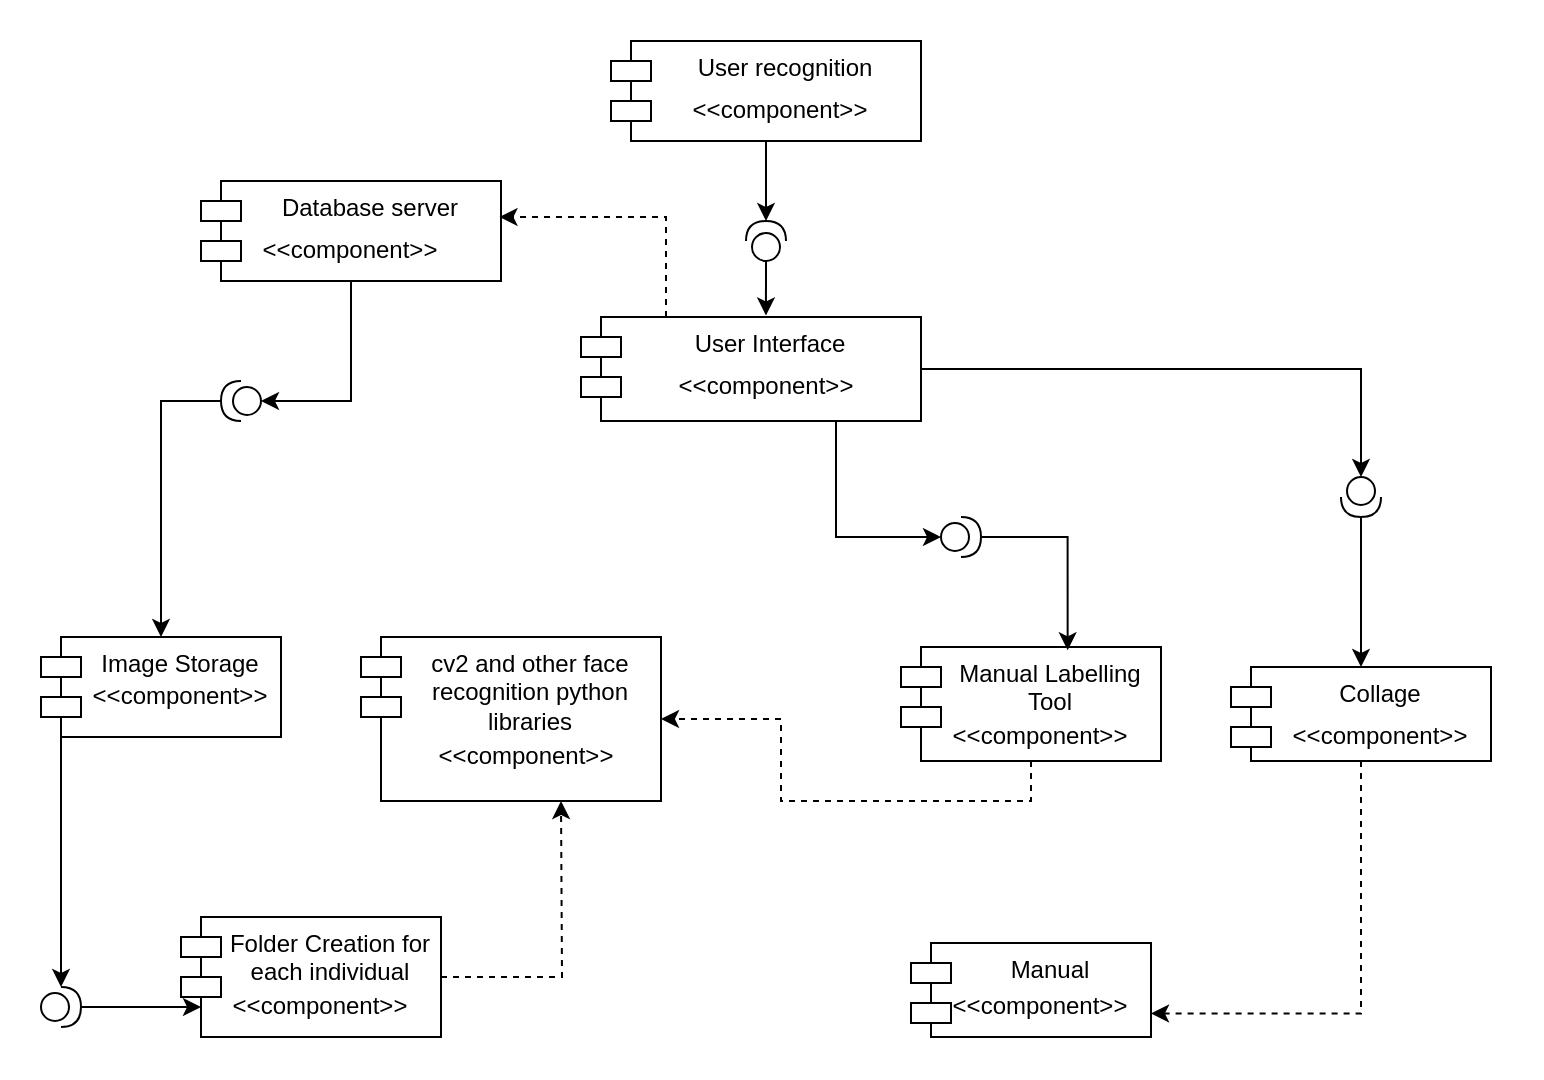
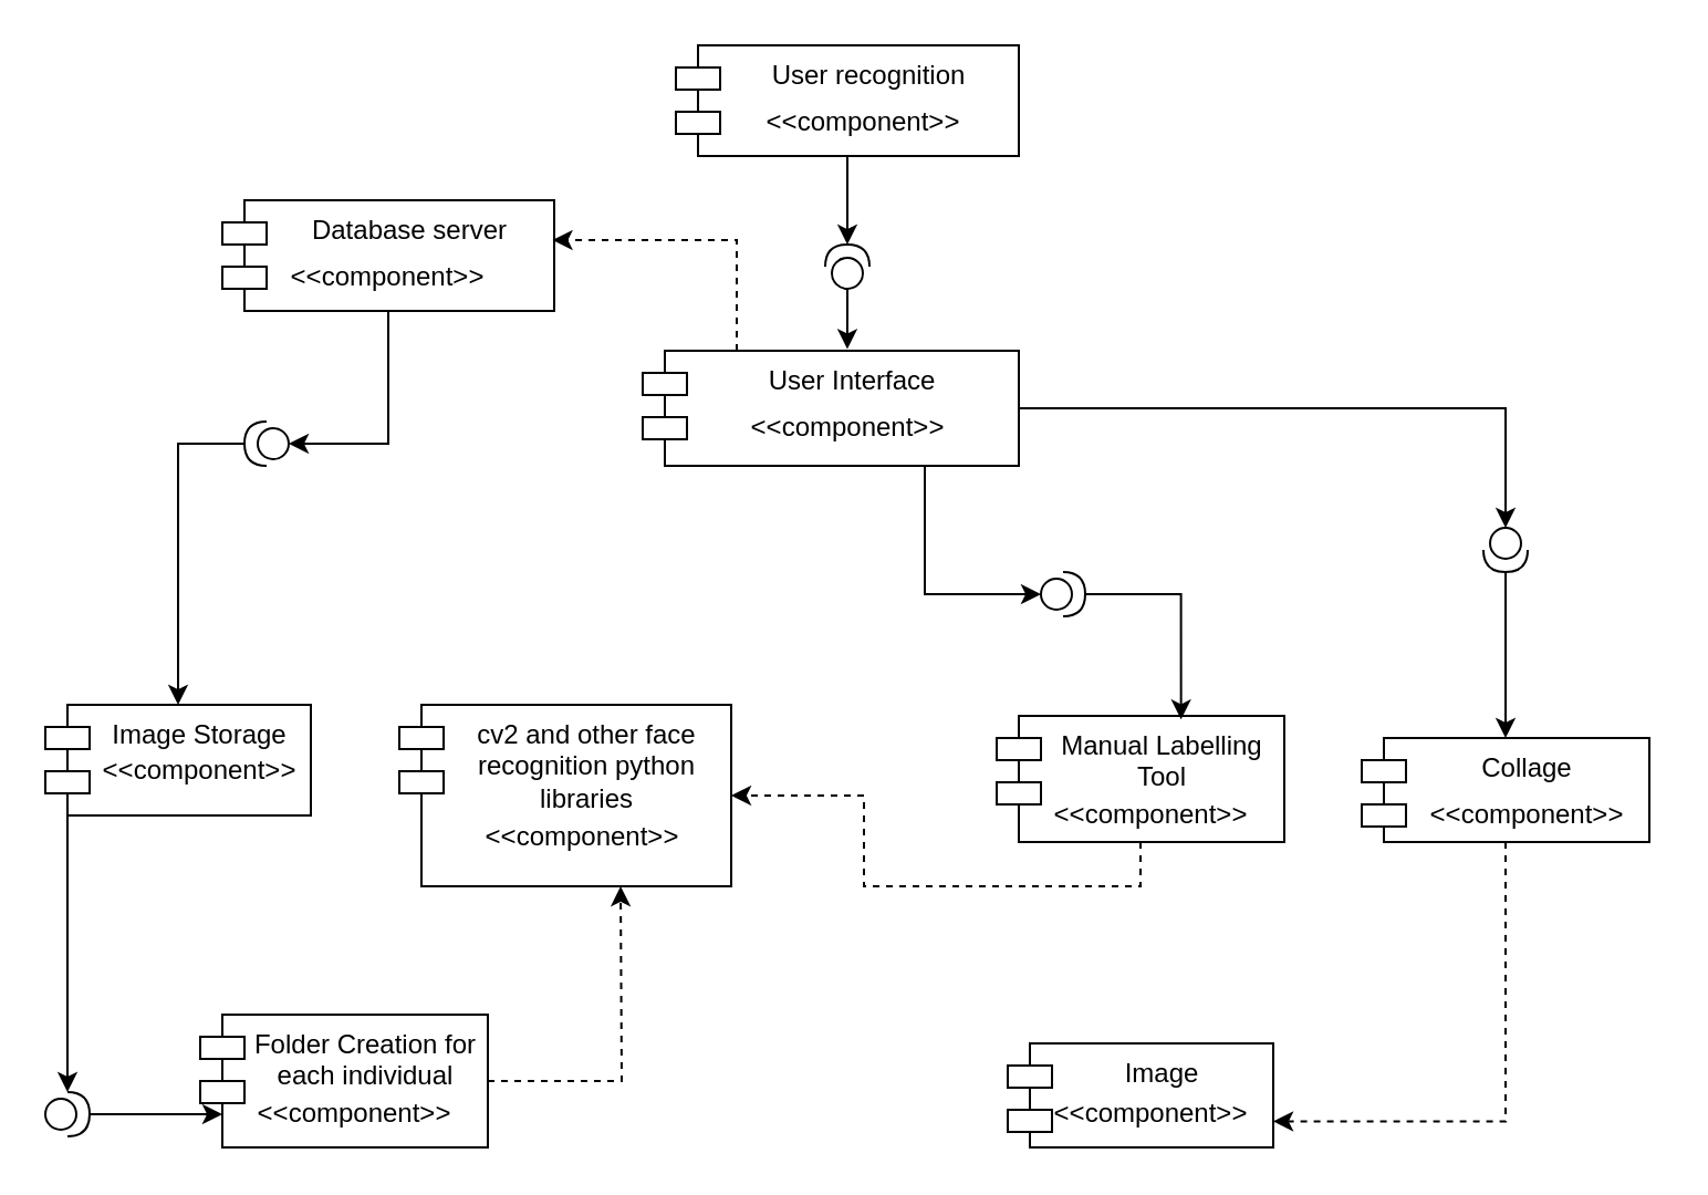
  <mxCell id="0" />
  <mxCell id="1" parent="0" />
  <mxCell id="2" value="User Interface" style="shape=module;align=left;spacingLeft=20;align=center;verticalAlign=top;whiteSpace=wrap;html=1;" vertex="1" parent="1"><mxGeometry x="290" y="158" width="170" height="52" as="geometry" /></mxCell>
  <mxCell id="3" value="cv2 and other face recognition python libraries" style="shape=module;align=left;spacingLeft=20;align=center;verticalAlign=top;whiteSpace=wrap;html=1;" vertex="1" parent="1"><mxGeometry x="180" y="318" width="150" height="82" as="geometry" /></mxCell>
  <mxCell id="4" style="edgeStyle=orthogonalEdgeStyle;rounded=0;orthogonalLoop=1;jettySize=auto;html=1;exitX=0;exitY=1;exitDx=10;exitDy=0;exitPerimeter=0;" edge="1" parent="1" source="5" target="24"><mxGeometry relative="1" as="geometry" /></mxCell>
  <mxCell id="5" value="Image Storage" style="shape=module;align=left;spacingLeft=20;align=center;verticalAlign=top;whiteSpace=wrap;html=1;" vertex="1" parent="1"><mxGeometry x="20" y="318" width="120" height="50" as="geometry" /></mxCell>
  <mxCell id="6" style="edgeStyle=orthogonalEdgeStyle;rounded=0;orthogonalLoop=1;jettySize=auto;html=1;exitX=1;exitY=0.5;exitDx=0;exitDy=0;dashed=1;" edge="1" parent="1" source="7"><mxGeometry relative="1" as="geometry"><mxPoint x="280" y="400" as="targetPoint" /></mxGeometry></mxCell>
  <mxCell id="7" value="Folder Creation for each individual" style="shape=module;align=left;spacingLeft=20;align=center;verticalAlign=top;whiteSpace=wrap;html=1;" vertex="1" parent="1"><mxGeometry x="90" y="458" width="130" height="60" as="geometry" /></mxCell>
  <mxCell id="8" style="edgeStyle=orthogonalEdgeStyle;rounded=0;orthogonalLoop=1;jettySize=auto;html=1;exitX=0.5;exitY=1;exitDx=0;exitDy=0;dashed=1;" edge="1" parent="1" source="9" target="3"><mxGeometry relative="1" as="geometry" /></mxCell>
  <mxCell id="9" value="Manual Labelling Tool" style="shape=module;align=left;spacingLeft=20;align=center;verticalAlign=top;whiteSpace=wrap;html=1;" vertex="1" parent="1"><mxGeometry x="450" y="323" width="130" height="57" as="geometry" /></mxCell>
  <mxCell id="10" style="edgeStyle=orthogonalEdgeStyle;rounded=0;orthogonalLoop=1;jettySize=auto;html=1;exitX=0.5;exitY=1;exitDx=0;exitDy=0;entryX=1;entryY=0.75;entryDx=0;entryDy=0;dashed=1;" edge="1" parent="1" source="11" target="12"><mxGeometry relative="1" as="geometry" /></mxCell>
  <mxCell id="11" value="Collage" style="shape=module;align=left;spacingLeft=20;align=center;verticalAlign=top;whiteSpace=wrap;html=1;" vertex="1" parent="1"><mxGeometry x="615" y="333" width="130" height="47" as="geometry" /></mxCell>
- <mxCell id="12" value="Manual" style="shape=module;align=left;spacingLeft=20;align=center;verticalAlign=top;whiteSpace=wrap;html=1;" vertex="1" parent="1"><mxGeometry x="455" y="471" width="120" height="47" as="geometry" /></mxCell>
+ <mxCell id="12" value="Image" style="shape=module;align=left;spacingLeft=20;align=center;verticalAlign=top;whiteSpace=wrap;html=1;" vertex="1" parent="1"><mxGeometry x="455" y="471" width="120" height="47" as="geometry" /></mxCell>
  <mxCell id="13" value="" style="shape=providedRequiredInterface;html=1;verticalLabelPosition=bottom;sketch=0;rotation=0;" vertex="1" parent="1"><mxGeometry x="470" y="258" width="20" height="20" as="geometry" /></mxCell>
  <mxCell id="14" style="edgeStyle=orthogonalEdgeStyle;rounded=0;orthogonalLoop=1;jettySize=auto;html=1;exitX=0.75;exitY=1;exitDx=0;exitDy=0;entryX=0;entryY=0.5;entryDx=0;entryDy=0;entryPerimeter=0;" edge="1" parent="1" source="2" target="13"><mxGeometry relative="1" as="geometry" /></mxCell>
  <mxCell id="15" style="edgeStyle=orthogonalEdgeStyle;rounded=0;orthogonalLoop=1;jettySize=auto;html=1;exitX=1;exitY=0.5;exitDx=0;exitDy=0;exitPerimeter=0;entryX=0.641;entryY=0.029;entryDx=0;entryDy=0;entryPerimeter=0;" edge="1" parent="1" source="13" target="9"><mxGeometry relative="1" as="geometry" /></mxCell>
  <mxCell id="16" style="edgeStyle=orthogonalEdgeStyle;rounded=0;orthogonalLoop=1;jettySize=auto;html=1;exitX=1;exitY=0.5;exitDx=0;exitDy=0;exitPerimeter=0;entryX=0.5;entryY=0;entryDx=0;entryDy=0;" edge="1" parent="1" source="17" target="11"><mxGeometry relative="1" as="geometry" /></mxCell>
  <mxCell id="17" value="" style="shape=providedRequiredInterface;html=1;verticalLabelPosition=bottom;sketch=0;rotation=90;" vertex="1" parent="1"><mxGeometry x="670" y="238" width="20" height="20" as="geometry" /></mxCell>
  <mxCell id="18" value="User recognition" style="shape=module;align=left;spacingLeft=20;align=center;verticalAlign=top;whiteSpace=wrap;html=1;" vertex="1" parent="1"><mxGeometry x="305" y="20" width="155" height="50" as="geometry" /></mxCell>
  <mxCell id="19" value="" style="shape=providedRequiredInterface;html=1;verticalLabelPosition=bottom;sketch=0;rotation=-90;" vertex="1" parent="1"><mxGeometry x="372.5" y="110" width="20" height="20" as="geometry" /></mxCell>
  <mxCell id="20" style="edgeStyle=orthogonalEdgeStyle;rounded=0;orthogonalLoop=1;jettySize=auto;html=1;exitX=0.5;exitY=1;exitDx=0;exitDy=0;entryX=1;entryY=0.5;entryDx=0;entryDy=0;entryPerimeter=0;" edge="1" parent="1" source="18" target="19"><mxGeometry relative="1" as="geometry" /></mxCell>
  <mxCell id="21" style="edgeStyle=orthogonalEdgeStyle;rounded=0;orthogonalLoop=1;jettySize=auto;html=1;exitX=0;exitY=0.5;exitDx=0;exitDy=0;exitPerimeter=0;entryX=0.544;entryY=-0.015;entryDx=0;entryDy=0;entryPerimeter=0;" edge="1" parent="1" source="19" target="2"><mxGeometry relative="1" as="geometry" /></mxCell>
  <mxCell id="22" value="Database server" style="shape=module;align=left;spacingLeft=20;align=center;verticalAlign=top;whiteSpace=wrap;html=1;" vertex="1" parent="1"><mxGeometry x="100" y="90" width="150" height="50" as="geometry" /></mxCell>
  <mxCell id="23" style="edgeStyle=orthogonalEdgeStyle;rounded=0;orthogonalLoop=1;jettySize=auto;html=1;exitX=0.25;exitY=0;exitDx=0;exitDy=0;entryX=0.995;entryY=0.36;entryDx=0;entryDy=0;entryPerimeter=0;dashed=1;" edge="1" parent="1" source="2" target="22"><mxGeometry relative="1" as="geometry" /></mxCell>
  <mxCell id="24" value="" style="shape=providedRequiredInterface;html=1;verticalLabelPosition=bottom;sketch=0;" vertex="1" parent="1"><mxGeometry x="20" y="493" width="20" height="20" as="geometry" /></mxCell>
  <mxCell id="25" style="edgeStyle=orthogonalEdgeStyle;rounded=0;orthogonalLoop=1;jettySize=auto;html=1;exitX=1;exitY=0.5;exitDx=0;exitDy=0;exitPerimeter=0;entryX=0;entryY=0.75;entryDx=10;entryDy=0;entryPerimeter=0;" edge="1" parent="1" source="24" target="7"><mxGeometry relative="1" as="geometry" /></mxCell>
  <mxCell id="26" value="&amp;lt;&amp;lt;component&amp;gt;&amp;gt;" style="text;html=1;align=center;verticalAlign=middle;whiteSpace=wrap;rounded=0;" vertex="1" parent="1"><mxGeometry x="330" y="50" width="120" height="10" as="geometry" /></mxCell>
  <mxCell id="27" value="&amp;lt;&amp;lt;component&amp;gt;&amp;gt;" style="text;html=1;align=center;verticalAlign=middle;whiteSpace=wrap;rounded=0;" vertex="1" parent="1"><mxGeometry x="115" y="120" width="120" height="10" as="geometry" /></mxCell>
  <mxCell id="28" value="&amp;lt;&amp;lt;component&amp;gt;&amp;gt;" style="text;html=1;align=center;verticalAlign=middle;whiteSpace=wrap;rounded=0;" vertex="1" parent="1"><mxGeometry x="322.5" y="188" width="120" height="10" as="geometry" /></mxCell>
  <mxCell id="29" value="&amp;lt;&amp;lt;component&amp;gt;&amp;gt;" style="text;html=1;align=center;verticalAlign=middle;whiteSpace=wrap;rounded=0;" vertex="1" parent="1"><mxGeometry x="30" y="343" width="120" height="10" as="geometry" /></mxCell>
  <mxCell id="30" value="&amp;lt;&amp;lt;component&amp;gt;&amp;gt;" style="text;html=1;align=center;verticalAlign=middle;whiteSpace=wrap;rounded=0;" vertex="1" parent="1"><mxGeometry x="100" y="498" width="120" height="10" as="geometry" /></mxCell>
  <mxCell id="31" value="&amp;lt;&amp;lt;component&amp;gt;&amp;gt;" style="text;html=1;align=center;verticalAlign=middle;whiteSpace=wrap;rounded=0;" vertex="1" parent="1"><mxGeometry x="202.5" y="373" width="120" height="10" as="geometry" /></mxCell>
  <mxCell id="32" value="&amp;lt;&amp;lt;component&amp;gt;&amp;gt;" style="text;html=1;align=center;verticalAlign=middle;whiteSpace=wrap;rounded=0;" vertex="1" parent="1"><mxGeometry x="460" y="363" width="120" height="10" as="geometry" /></mxCell>
  <mxCell id="33" value="&amp;lt;&amp;lt;component&amp;gt;&amp;gt;" style="text;html=1;align=center;verticalAlign=middle;whiteSpace=wrap;rounded=0;" vertex="1" parent="1"><mxGeometry x="630" y="363" width="120" height="10" as="geometry" /></mxCell>
  <mxCell id="34" value="&amp;lt;&amp;lt;component&amp;gt;&amp;gt;" style="text;html=1;align=center;verticalAlign=middle;whiteSpace=wrap;rounded=0;" vertex="1" parent="1"><mxGeometry x="460" y="498" width="120" height="10" as="geometry" /></mxCell>
  <mxCell id="35" style="edgeStyle=orthogonalEdgeStyle;rounded=0;orthogonalLoop=1;jettySize=auto;html=1;exitX=0.5;exitY=1;exitDx=0;exitDy=0;entryX=0;entryY=0.5;entryDx=0;entryDy=0;entryPerimeter=0;" edge="1" parent="1" source="22" target="37"><mxGeometry relative="1" as="geometry" /></mxCell>
  <mxCell id="36" style="edgeStyle=orthogonalEdgeStyle;rounded=0;orthogonalLoop=1;jettySize=auto;html=1;exitX=1;exitY=0.5;exitDx=0;exitDy=0;exitPerimeter=0;" edge="1" parent="1" source="37" target="5"><mxGeometry relative="1" as="geometry" /></mxCell>
  <mxCell id="37" value="" style="shape=providedRequiredInterface;html=1;verticalLabelPosition=bottom;sketch=0;rotation=-180;" vertex="1" parent="1"><mxGeometry x="110" y="190" width="20" height="20" as="geometry" /></mxCell>
  <mxCell id="38" style="edgeStyle=orthogonalEdgeStyle;rounded=0;orthogonalLoop=1;jettySize=auto;html=1;exitX=1;exitY=0.5;exitDx=0;exitDy=0;entryX=0;entryY=0.5;entryDx=0;entryDy=0;entryPerimeter=0;" edge="1" parent="1" source="2" target="17"><mxGeometry relative="1" as="geometry" /></mxCell>
